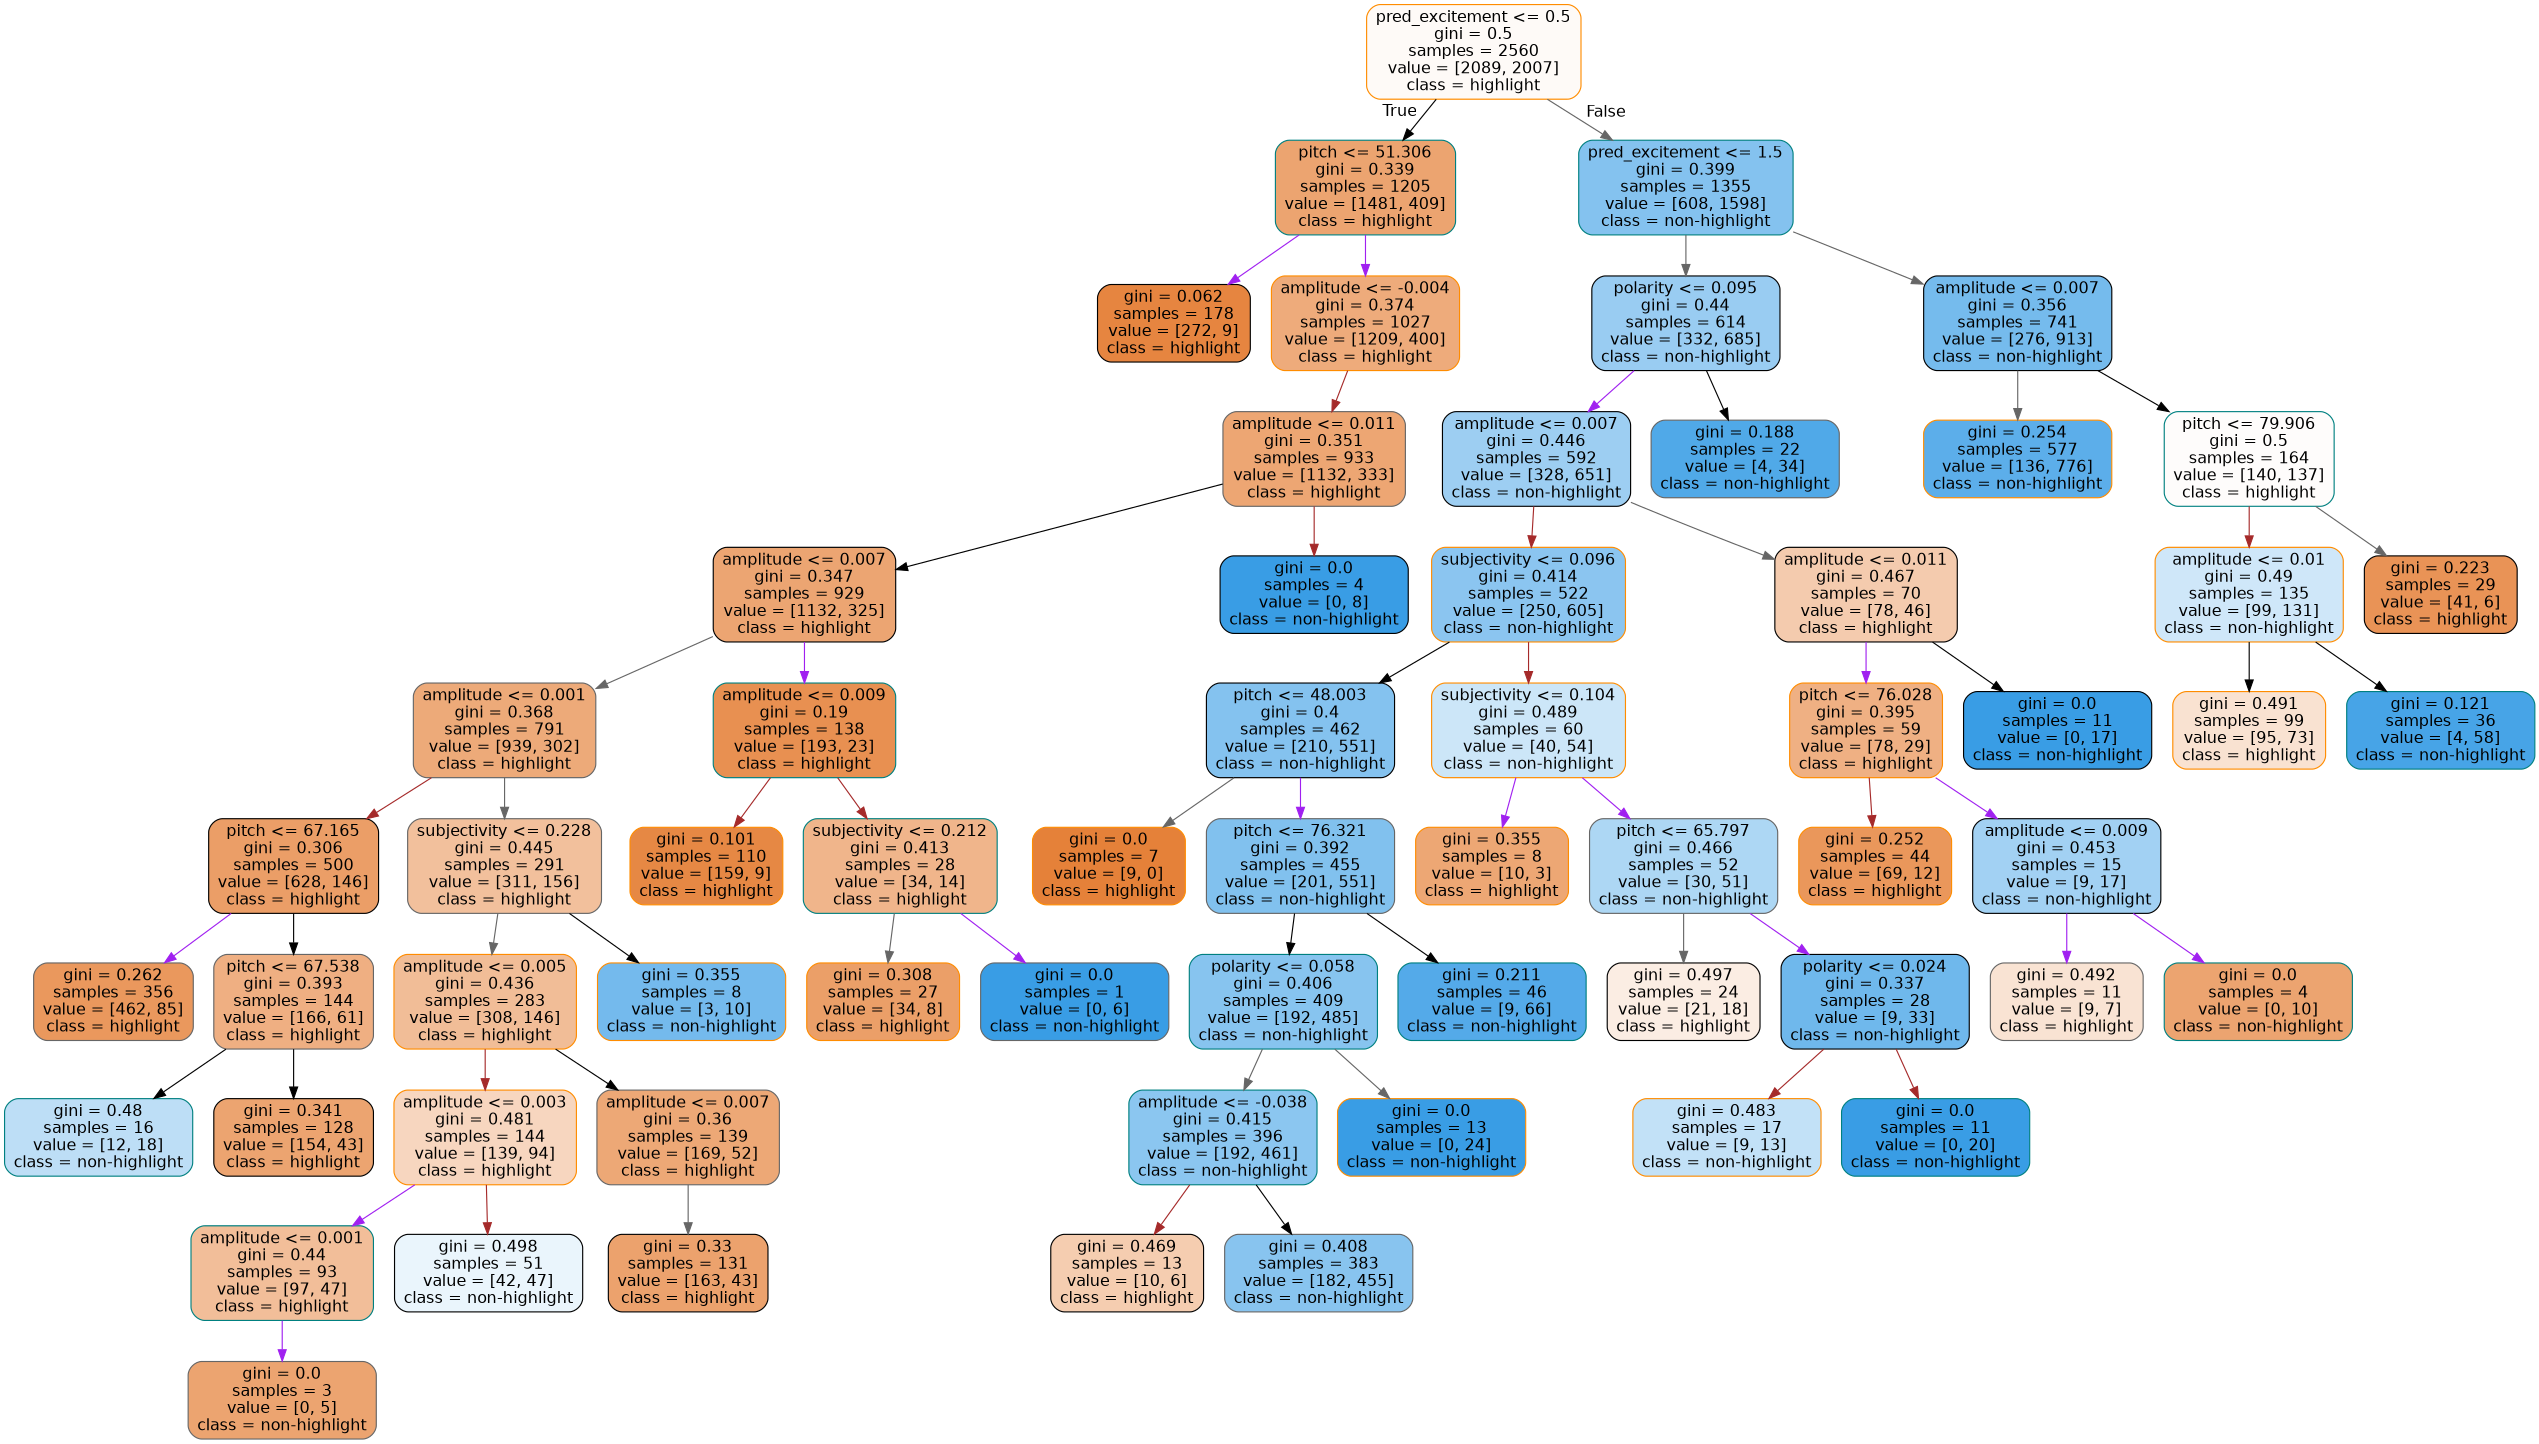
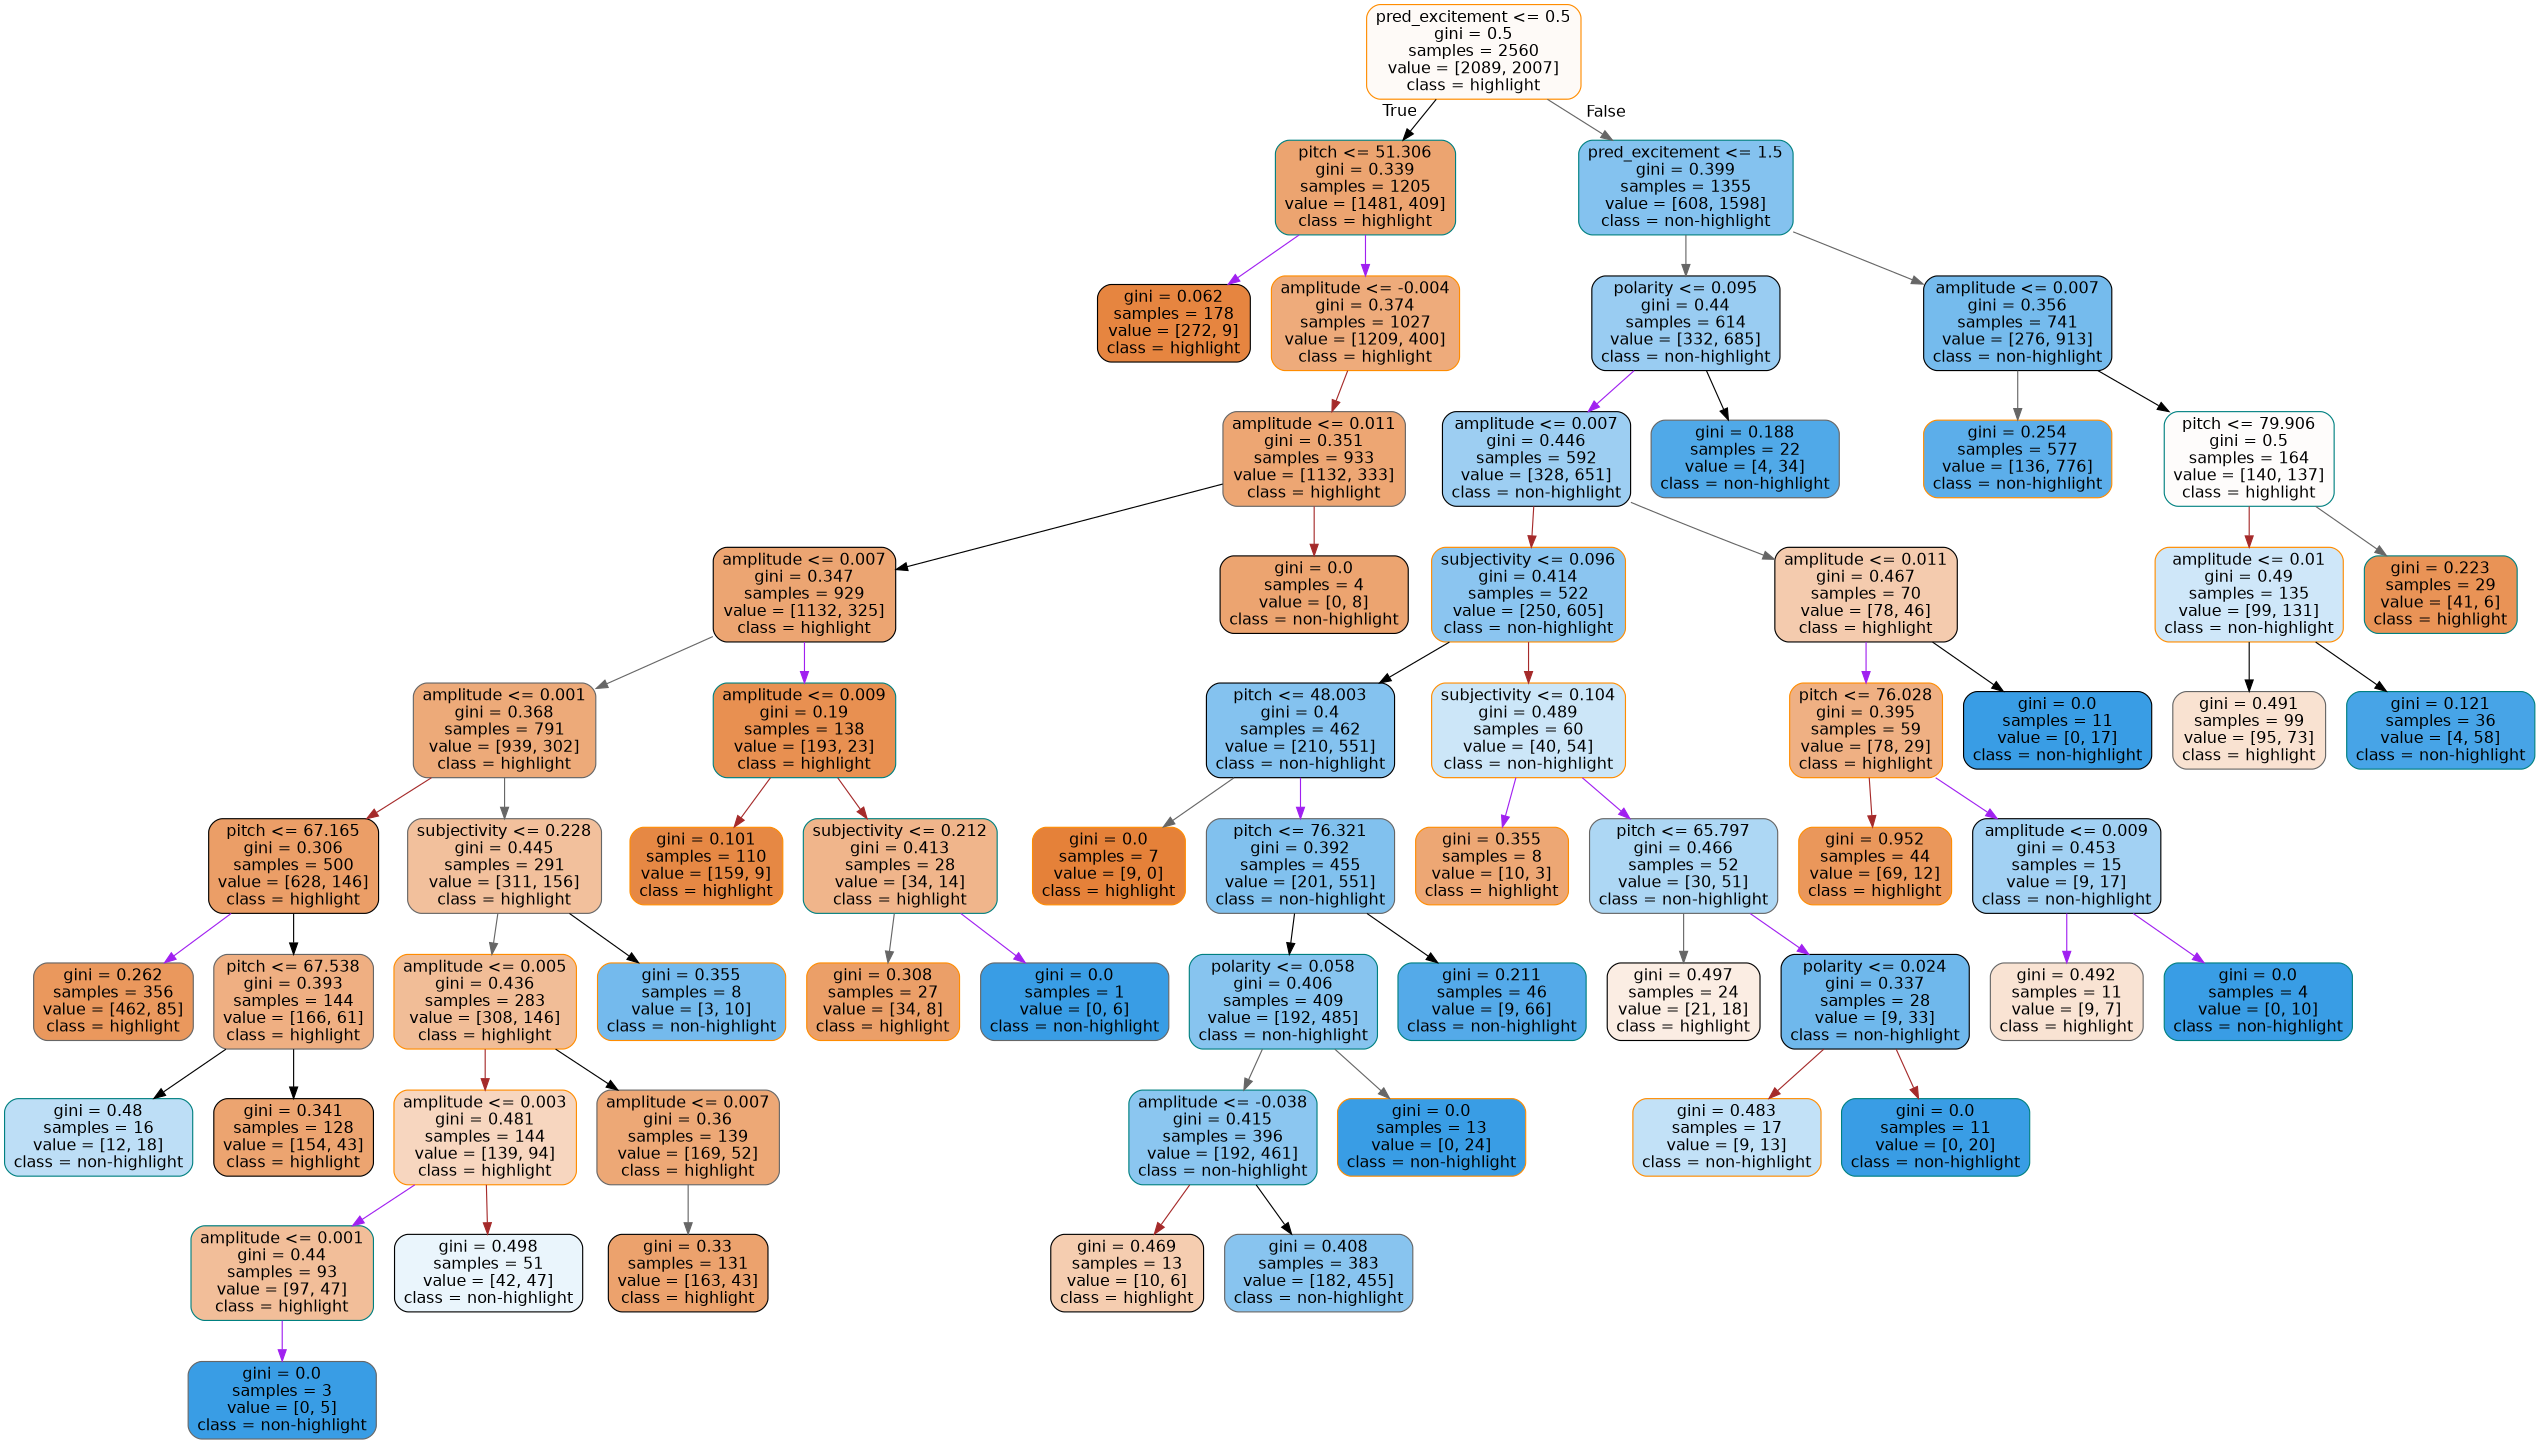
  digraph {
    node [color=darkorange fillcolor="#399de5" fontname=helvetica shape=box style="filled, rounded"]
    edge [color=black fontname=helvetica]
    n1 [fillcolor="#fefaf7" label="pred_excitement <= 0.5\ngini = 0.5\nsamples = 2560\nvalue = [2089, 2007]\nclass = highlight"]
    n2 [color=teal fillcolor="#eca470" label="pitch <= 51.306\ngini = 0.339\nsamples = 1205\nvalue = [1481, 409]\nclass = highlight"]
    n3 [color=teal fillcolor="#84c2ef" label="pred_excitement <= 1.5\ngini = 0.399\nsamples = 1355\nvalue = [608, 1598]\nclass = non-highlight"]
    n4 [color=black fillcolor="#e68540" label="gini = 0.062\nsamples = 178\nvalue = [272, 9]\nclass = highlight"]
    n5 [fillcolor="#eeab7b" label="amplitude <= -0.004\ngini = 0.374\nsamples = 1027\nvalue = [1209, 400]\nclass = highlight"]
    n6 [color=black fillcolor="#99ccf2" label="polarity <= 0.095\ngini = 0.44\nsamples = 614\nvalue = [332, 685]\nclass = non-highlight"]
    n7 [color=black fillcolor="#75bbed" label="amplitude <= 0.007\ngini = 0.356\nsamples = 741\nvalue = [276, 913]\nclass = non-highlight"]
    n8 [color=gray40 fillcolor="#eda673" label="amplitude <= 0.011\ngini = 0.351\nsamples = 933\nvalue = [1132, 333]\nclass = highlight"]
    n9 [color=black fillcolor="#eca572" label="amplitude <= 0.007\ngini = 0.347\nsamples = 929\nvalue = [1132, 325]\nclass = highlight"]
-   n10 [color=black label="gini = 0.0\nsamples = 4\nvalue = [0, 8]\nclass = non-highlight"]
+   n10 [color=black fillcolor="#eca470" label="gini = 0.0\nsamples = 4\nvalue = [0, 8]\nclass = non-highlight"]
    n11 [color=gray40 fillcolor="#edaa79" label="amplitude <= 0.001\ngini = 0.368\nsamples = 791\nvalue = [939, 302]\nclass = highlight"]
    n12 [color=teal fillcolor="#e89051" label="amplitude <= 0.009\ngini = 0.19\nsamples = 138\nvalue = [193, 23]\nclass = highlight"]
    n13 [color=black fillcolor="#eb9e67" label="pitch <= 67.165\ngini = 0.306\nsamples = 500\nvalue = [628, 146]\nclass = highlight"]
    n14 [color=gray40 fillcolor="#f2c09c" label="subjectivity <= 0.228\ngini = 0.445\nsamples = 291\nvalue = [311, 156]\nclass = highlight"]
    n15 [fillcolor="#e68844" label="gini = 0.101\nsamples = 110\nvalue = [159, 9]\nclass = highlight"]
    n16 [color=teal fillcolor="#f0b58b" label="subjectivity <= 0.212\ngini = 0.413\nsamples = 28\nvalue = [34, 14]\nclass = highlight"]
    n17 [color=gray40 fillcolor="#ea985d" label="gini = 0.262\nsamples = 356\nvalue = [462, 85]\nclass = highlight"]
    n18 [color=gray40 fillcolor="#efaf82" label="pitch <= 67.538\ngini = 0.393\nsamples = 144\nvalue = [166, 61]\nclass = highlight"]
    n19 [fillcolor="#f1bd97" label="amplitude <= 0.005\ngini = 0.436\nsamples = 283\nvalue = [308, 146]\nclass = highlight"]
    n20 [fillcolor="#74baed" label="gini = 0.355\nsamples = 8\nvalue = [3, 10]\nclass = non-highlight"]
    n21 [color=teal fillcolor="#bddef6" label="gini = 0.48\nsamples = 16\nvalue = [12, 18]\nclass = non-highlight"]
    n22 [color=black fillcolor="#eca470" label="gini = 0.341\nsamples = 128\nvalue = [154, 43]\nclass = highlight"]
    n23 [fillcolor="#f7d6bf" label="amplitude <= 0.003\ngini = 0.481\nsamples = 144\nvalue = [139, 94]\nclass = highlight"]
    n24 [color=gray40 fillcolor="#eda876" label="amplitude <= 0.007\ngini = 0.36\nsamples = 139\nvalue = [169, 52]\nclass = highlight"]
    n25 [color=teal fillcolor="#f2be99" label="amplitude <= 0.001\ngini = 0.44\nsamples = 93\nvalue = [97, 47]\nclass = highlight"]
    n26 [color=black fillcolor="#eaf5fc" label="gini = 0.498\nsamples = 51\nvalue = [42, 47]\nclass = non-highlight"]
    n27 [color=black fillcolor="#eca26d" label="gini = 0.33\nsamples = 131\nvalue = [163, 43]\nclass = highlight"]
-   n28 [color=gray40 fillcolor="#eca470" label="gini = 0.0\nsamples = 3\nvalue = [0, 5]\nclass = non-highlight"]
+   n28 [color=gray40 label="gini = 0.0\nsamples = 3\nvalue = [0, 5]\nclass = non-highlight"]
    n29 [fillcolor="#eb9f68" label="gini = 0.308\nsamples = 27\nvalue = [34, 8]\nclass = highlight"]
    n30 [color=gray40 label="gini = 0.0\nsamples = 1\nvalue = [0, 6]\nclass = non-highlight"]
    n31 [color=black fillcolor="#9dcef2" label="amplitude <= 0.007\ngini = 0.446\nsamples = 592\nvalue = [328, 651]\nclass = non-highlight"]
    n32 [color=gray40 fillcolor="#50a9e8" label="gini = 0.188\nsamples = 22\nvalue = [4, 34]\nclass = non-highlight"]
    n33 [fillcolor="#5caeea" label="gini = 0.254\nsamples = 577\nvalue = [136, 776]\nclass = non-highlight"]
    n34 [color=teal fillcolor="#fefcfb" label="pitch <= 79.906\ngini = 0.5\nsamples = 164\nvalue = [140, 137]\nclass = highlight"]
    n35 [fillcolor="#8bc5f0" label="subjectivity <= 0.096\ngini = 0.414\nsamples = 522\nvalue = [250, 605]\nclass = non-highlight"]
    n36 [color=black fillcolor="#f4cbae" label="amplitude <= 0.011\ngini = 0.467\nsamples = 70\nvalue = [78, 46]\nclass = highlight"]
    n37 [color=black fillcolor="#84c2ef" label="pitch <= 48.003\ngini = 0.4\nsamples = 462\nvalue = [210, 551]\nclass = non-highlight"]
    n38 [fillcolor="#cce6f8" label="subjectivity <= 0.104\ngini = 0.489\nsamples = 60\nvalue = [40, 54]\nclass = non-highlight"]
    n39 [fillcolor="#efb083" label="pitch <= 76.028\ngini = 0.395\nsamples = 59\nvalue = [78, 29]\nclass = highlight"]
    n40 [color=black label="gini = 0.0\nsamples = 11\nvalue = [0, 17]\nclass = non-highlight"]
    n41 [fillcolor="#e58139" label="gini = 0.0\nsamples = 7\nvalue = [9, 0]\nclass = highlight"]
    n42 [color=gray40 fillcolor="#81c1ee" label="pitch <= 76.321\ngini = 0.392\nsamples = 455\nvalue = [201, 551]\nclass = non-highlight"]
    n43 [fillcolor="#eda774" label="gini = 0.355\nsamples = 8\nvalue = [10, 3]\nclass = highlight"]
    n44 [color=gray40 fillcolor="#add7f4" label="pitch <= 65.797\ngini = 0.466\nsamples = 52\nvalue = [30, 51]\nclass = non-highlight"]
    n45 [color=teal fillcolor="#87c4ef" label="polarity <= 0.058\ngini = 0.406\nsamples = 409\nvalue = [192, 485]\nclass = non-highlight"]
    n46 [color=teal fillcolor="#54aae9" label="gini = 0.211\nsamples = 46\nvalue = [9, 66]\nclass = non-highlight"]
    n47 [color=teal fillcolor="#8bc6f0" label="amplitude <= -0.038\ngini = 0.415\nsamples = 396\nvalue = [192, 461]\nclass = non-highlight"]
    n48 [label="gini = 0.0\nsamples = 13\nvalue = [0, 24]\nclass = non-highlight"]
    n49 [color=black fillcolor="#f5cdb0" label="gini = 0.469\nsamples = 13\nvalue = [10, 6]\nclass = highlight"]
    n50 [color=gray40 fillcolor="#88c4ef" label="gini = 0.408\nsamples = 383\nvalue = [182, 455]\nclass = non-highlight"]
    n51 [color=black fillcolor="#fbede3" label="gini = 0.497\nsamples = 24\nvalue = [21, 18]\nclass = highlight"]
    n52 [color=black fillcolor="#6fb8ec" label="polarity <= 0.024\ngini = 0.337\nsamples = 28\nvalue = [9, 33]\nclass = non-highlight"]
    n53 [fillcolor="#c2e1f7" label="gini = 0.483\nsamples = 17\nvalue = [9, 13]\nclass = non-highlight"]
    n54 [color=teal label="gini = 0.0\nsamples = 11\nvalue = [0, 20]\nclass = non-highlight"]
-   n55 [fillcolor="#ea975b" label="gini = 0.252\nsamples = 44\nvalue = [69, 12]\nclass = highlight"]
+   n55 [fillcolor="#ea975b" label="gini = 0.952\nsamples = 44\nvalue = [69, 12]\nclass = highlight"]
    n56 [color=black fillcolor="#a2d1f3" label="amplitude <= 0.009\ngini = 0.453\nsamples = 15\nvalue = [9, 17]\nclass = non-highlight"]
    n57 [color=gray40 fillcolor="#f9e3d3" label="gini = 0.492\nsamples = 11\nvalue = [9, 7]\nclass = highlight"]
-   n58 [color=teal fillcolor="#eca470" label="gini = 0.0\nsamples = 4\nvalue = [0, 10]\nclass = non-highlight"]
+   n58 [color=teal label="gini = 0.0\nsamples = 4\nvalue = [0, 10]\nclass = non-highlight"]
    n59 [fillcolor="#cfe7f9" label="amplitude <= 0.01\ngini = 0.49\nsamples = 135\nvalue = [99, 131]\nclass = non-highlight"]
-   n60 [color=black fillcolor="#e99356" label="gini = 0.223\nsamples = 29\nvalue = [41, 6]\nclass = highlight"]
-   n61 [fillcolor="#f9e2d1" label="gini = 0.491\nsamples = 99\nvalue = [95, 73]\nclass = highlight"]
+   n60 [color=teal fillcolor="#e99356" label="gini = 0.223\nsamples = 29\nvalue = [41, 6]\nclass = highlight"]
+   n61 [color=gray40 fillcolor="#f9e2d1" label="gini = 0.491\nsamples = 99\nvalue = [95, 73]\nclass = highlight"]
    n62 [color=teal fillcolor="#47a4e7" label="gini = 0.121\nsamples = 36\nvalue = [4, 58]\nclass = non-highlight"]
    n1 -> n2 [headlabel=True labelangle=45 labeldistance=2.5]
    n1 -> n3 [color=gray40 headlabel=False labelangle=-45 labeldistance=2.5]
    n2 -> n4 [color=purple]
    n2 -> n5 [color=purple]
    n3 -> n6 [color=gray40]
    n3 -> n7 [color=gray40]
    n5 -> n8 [color=brown]
    n6 -> n31 [color=purple]
    n6 -> n32
    n7 -> n33 [color=gray40]
    n7 -> n34
    n8 -> n9
    n8 -> n10 [color=brown]
    n9 -> n11 [color=gray40]
    n9 -> n12 [color=purple]
    n11 -> n13 [color=brown]
    n11 -> n14 [color=gray40]
    n12 -> n15 [color=brown]
    n12 -> n16 [color=brown]
    n13 -> n17 [color=purple]
    n13 -> n18
    n14 -> n19 [color=gray40]
    n14 -> n20
    n16 -> n29 [color=gray40]
    n16 -> n30 [color=purple]
    n18 -> n21
    n18 -> n22
    n19 -> n23 [color=brown]
    n19 -> n24
    n23 -> n25 [color=purple]
    n23 -> n26 [color=brown]
    n24 -> n27 [color=gray40]
    n25 -> n28 [color=purple]
    n31 -> n35 [color=brown]
    n31 -> n36 [color=gray40]
    n34 -> n59 [color=brown]
    n34 -> n60 [color=gray40]
    n35 -> n37
    n35 -> n38 [color=brown]
    n36 -> n39 [color=purple]
    n36 -> n40
    n37 -> n41 [color=gray40]
    n37 -> n42 [color=purple]
    n38 -> n43 [color=purple]
    n38 -> n44 [color=purple]
    n39 -> n55 [color=brown]
    n39 -> n56 [color=purple]
    n42 -> n45
    n42 -> n46
    n44 -> n51 [color=gray40]
    n44 -> n52 [color=purple]
    n45 -> n47 [color=gray40]
    n45 -> n48 [color=gray40]
    n47 -> n49 [color=brown]
    n47 -> n50
    n52 -> n53 [color=brown]
    n52 -> n54 [color=brown]
    n56 -> n57 [color=purple]
    n56 -> n58 [color=purple]
    n59 -> n61
    n59 -> n62
  }
